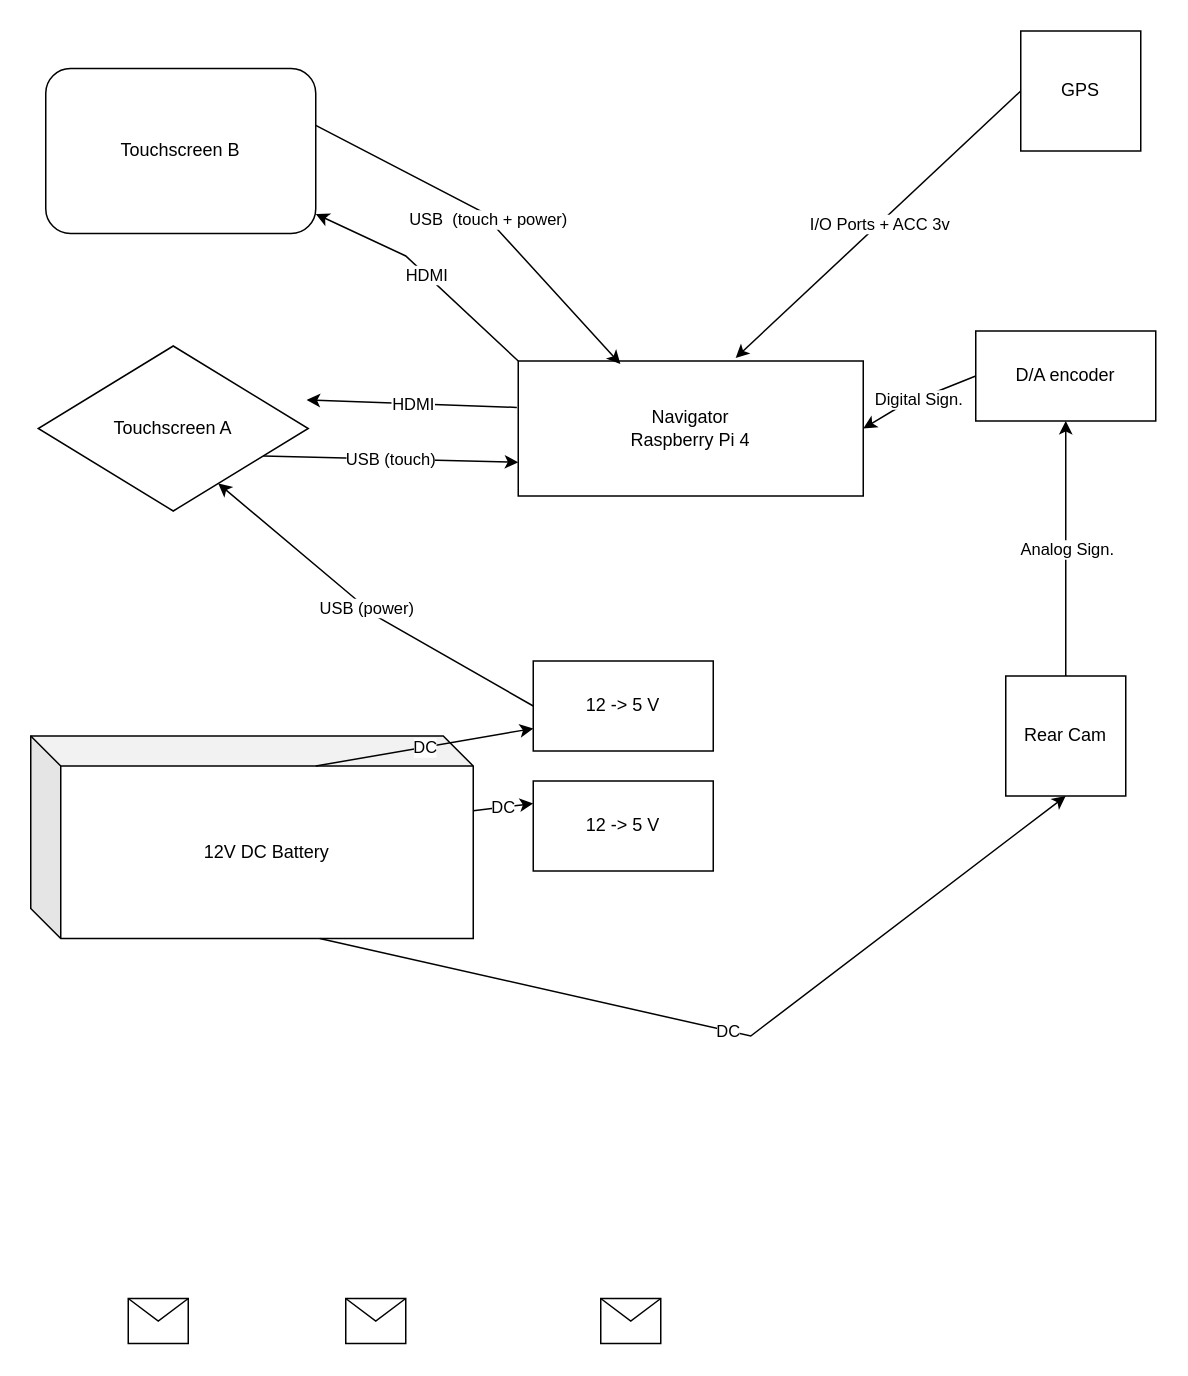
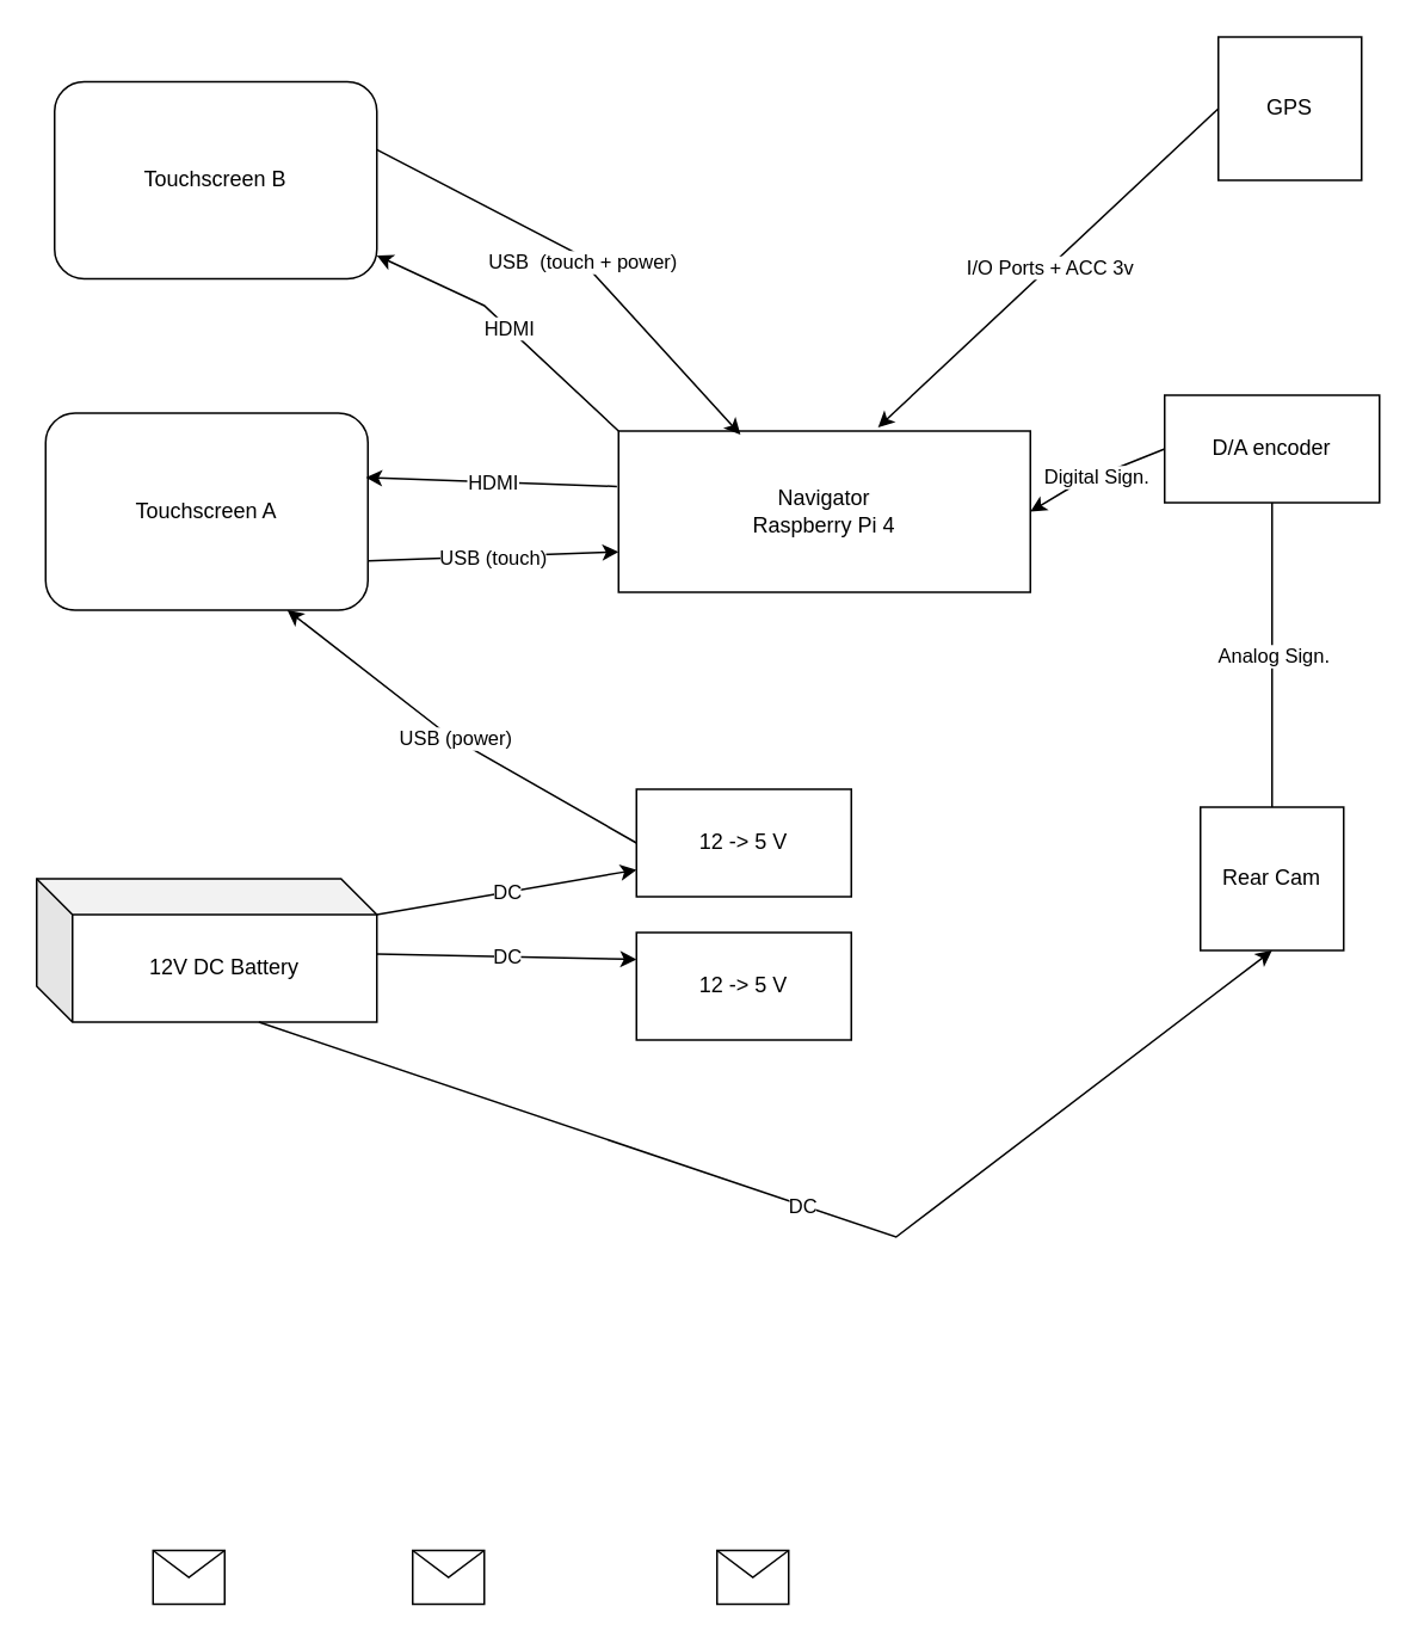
  <mxCell id="0" />
  <mxCell id="1" parent="0" />
  <mxCell id="2" value="" style="shape=message;whiteSpace=wrap;html=1;" parent="1" vertex="1"><mxGeometry x="230" y="865" width="40" height="30" as="geometry" /></mxCell>
  <mxCell id="3" value="" style="shape=message;whiteSpace=wrap;html=1;" parent="1" vertex="1"><mxGeometry x="400" y="865" width="40" height="30" as="geometry" /></mxCell>
  <mxCell id="4" value="" style="shape=message;whiteSpace=wrap;html=1;" parent="1" vertex="1"><mxGeometry x="85" y="865" width="40" height="30" as="geometry" /></mxCell>
  <mxCell id="5" value="&lt;div&gt;Navigator&lt;/div&gt;&lt;div&gt;Raspberry Pi 4&lt;br&gt;&lt;/div&gt;" style="rounded=0;whiteSpace=wrap;html=1;" vertex="1" parent="1"><mxGeometry x="345" y="240" width="230" height="90" as="geometry" /></mxCell>
- <mxCell id="6" value="Touchscreen A" style="rhombus;whiteSpace=wrap;html=1;" vertex="1" parent="1"><mxGeometry x="25" y="230" width="180" height="110" as="geometry" /></mxCell>
+ <mxCell id="6" value="Touchscreen A" style="rounded=1;whiteSpace=wrap;html=1;" vertex="1" parent="1"><mxGeometry x="25" y="230" width="180" height="110" as="geometry" /></mxCell>
  <mxCell id="7" value="Touchscreen B" style="rounded=1;whiteSpace=wrap;html=1;" vertex="1" parent="1"><mxGeometry x="30" y="45" width="180" height="110" as="geometry" /></mxCell>
  <mxCell id="8" value="&lt;div&gt;Rear Cam&lt;/div&gt;" style="whiteSpace=wrap;html=1;aspect=fixed;" vertex="1" parent="1"><mxGeometry x="670" y="450" width="80" height="80" as="geometry" /></mxCell>
  <mxCell id="9" value="GPS" style="whiteSpace=wrap;html=1;aspect=fixed;" vertex="1" parent="1"><mxGeometry x="680" y="20" width="80" height="80" as="geometry" /></mxCell>
  <mxCell id="10" value="D/A encoder" style="rounded=0;whiteSpace=wrap;html=1;" vertex="1" parent="1"><mxGeometry x="650" y="220" width="120" height="60" as="geometry" /></mxCell>
- <mxCell id="11" value="12V DC Battery" style="shape=cube;whiteSpace=wrap;html=1;boundedLbl=1;backgroundOutline=1;darkOpacity=0.05;darkOpacity2=0.1;" vertex="1" parent="1"><mxGeometry x="20" y="490" width="295" height="135" as="geometry" /></mxCell>
+ <mxCell id="11" value="12V DC Battery" style="shape=cube;whiteSpace=wrap;html=1;boundedLbl=1;backgroundOutline=1;darkOpacity=0.05;darkOpacity2=0.1;" vertex="1" parent="1"><mxGeometry x="20" y="490" width="190" height="80" as="geometry" /></mxCell>
  <mxCell id="12" value="12 -&amp;gt; 5 V" style="rounded=0;whiteSpace=wrap;html=1;" vertex="1" parent="1"><mxGeometry x="355" y="440" width="120" height="60" as="geometry" /></mxCell>
  <mxCell id="13" value="12 -&amp;gt; 5 V" style="rounded=0;whiteSpace=wrap;html=1;" vertex="1" parent="1"><mxGeometry x="355" y="520" width="120" height="60" as="geometry" /></mxCell>
- <mxCell id="14" value="" style="endArrow=classic;html=1;rounded=0;exitX=0.5;exitY=0;exitDx=0;exitDy=0;entryX=0.5;entryY=1;entryDx=0;entryDy=0;" edge="1" parent="1" source="8" target="10"><mxGeometry relative="1" as="geometry"><mxPoint x="380" y="380" as="sourcePoint" /><mxPoint x="480" y="380" as="targetPoint" /><Array as="points" /></mxGeometry></mxCell>
+ <mxCell id="14" value="" style="endArrow=none;html=1;rounded=0;exitX=0.5;exitY=0;exitDx=0;exitDy=0;entryX=0.5;entryY=1;entryDx=0;entryDy=0;" edge="1" parent="1" source="8" target="10"><mxGeometry relative="1" as="geometry"><mxPoint x="380" y="380" as="sourcePoint" /><mxPoint x="480" y="380" as="targetPoint" /><Array as="points" /></mxGeometry></mxCell>
  <mxCell id="15" value="Analog Sign." style="edgeLabel;resizable=0;html=1;align=center;verticalAlign=middle;" connectable="0" vertex="1" parent="14"><mxGeometry relative="1" as="geometry" /></mxCell>
  <mxCell id="16" value="" style="endArrow=classic;html=1;rounded=0;exitX=0;exitY=0.5;exitDx=0;exitDy=0;entryX=1;entryY=0.5;entryDx=0;entryDy=0;" edge="1" parent="1" source="10" target="5"><mxGeometry relative="1" as="geometry"><mxPoint x="720" y="390" as="sourcePoint" /><mxPoint x="720" y="290" as="targetPoint" /><Array as="points"><mxPoint x="600" y="270" /></Array></mxGeometry></mxCell>
  <mxCell id="17" value="Digital Sign." style="edgeLabel;resizable=0;html=1;align=center;verticalAlign=middle;" connectable="0" vertex="1" parent="16"><mxGeometry relative="1" as="geometry" /></mxCell>
  <mxCell id="18" value="" style="endArrow=classic;html=1;rounded=0;exitX=0;exitY=0.5;exitDx=0;exitDy=0;entryX=0.63;entryY=-0.022;entryDx=0;entryDy=0;entryPerimeter=0;" edge="1" parent="1" source="9" target="5"><mxGeometry relative="1" as="geometry"><mxPoint x="660" y="260" as="sourcePoint" /><mxPoint x="545" y="305" as="targetPoint" /><Array as="points" /></mxGeometry></mxCell>
  <mxCell id="19" value="&lt;div&gt;I/O Ports + ACC 3v&lt;/div&gt;" style="edgeLabel;resizable=0;html=1;align=center;verticalAlign=middle;" connectable="0" vertex="1" parent="18"><mxGeometry relative="1" as="geometry" /></mxCell>
  <mxCell id="20" value="" style="endArrow=classic;html=1;rounded=0;entryX=0.296;entryY=0.022;entryDx=0;entryDy=0;entryPerimeter=0;exitX=1;exitY=0.345;exitDx=0;exitDy=0;exitPerimeter=0;" edge="1" parent="1" source="7" target="5"><mxGeometry relative="1" as="geometry"><mxPoint x="220" y="80" as="sourcePoint" /><mxPoint x="459.9" y="258.02" as="targetPoint" /><Array as="points"><mxPoint x="320" y="140" /></Array></mxGeometry></mxCell>
  <mxCell id="21" value="USB&amp;nbsp; (touch + power)" style="edgeLabel;resizable=0;html=1;align=center;verticalAlign=middle;" connectable="0" vertex="1" parent="20"><mxGeometry relative="1" as="geometry" /></mxCell>
  <mxCell id="22" value="" style="endArrow=classic;html=1;rounded=0;exitX=0;exitY=0;exitDx=0;exitDy=0;" edge="1" parent="1" source="5" target="7"><mxGeometry relative="1" as="geometry"><mxPoint x="220" y="92.95" as="sourcePoint" /><mxPoint x="383.08" y="261.98" as="targetPoint" /><Array as="points"><mxPoint x="270" y="170" /></Array></mxGeometry></mxCell>
  <mxCell id="23" value="&lt;div&gt;HDMI&lt;/div&gt;" style="edgeLabel;resizable=0;html=1;align=center;verticalAlign=middle;" connectable="0" vertex="1" parent="22"><mxGeometry relative="1" as="geometry" /></mxCell>
  <mxCell id="24" value="" style="endArrow=classic;html=1;rounded=0;exitX=-0.004;exitY=0.344;exitDx=0;exitDy=0;entryX=0.994;entryY=0.327;entryDx=0;entryDy=0;entryPerimeter=0;exitPerimeter=0;" edge="1" parent="1" source="5" target="6"><mxGeometry relative="1" as="geometry"><mxPoint x="315" y="260" as="sourcePoint" /><mxPoint x="220" y="152" as="targetPoint" /><Array as="points" /></mxGeometry></mxCell>
  <mxCell id="25" value="&lt;div&gt;HDMI&lt;/div&gt;" style="edgeLabel;resizable=0;html=1;align=center;verticalAlign=middle;" connectable="0" vertex="1" parent="24"><mxGeometry relative="1" as="geometry" /></mxCell>
  <mxCell id="26" value="" style="endArrow=classic;html=1;rounded=0;entryX=0;entryY=0.75;entryDx=0;entryDy=0;exitX=1;exitY=0.75;exitDx=0;exitDy=0;" edge="1" parent="1" source="6" target="5"><mxGeometry relative="1" as="geometry"><mxPoint x="131.92" y="460" as="sourcePoint" /><mxPoint x="305" y="401.98" as="targetPoint" /><Array as="points" /></mxGeometry></mxCell>
  <mxCell id="27" value="USB (touch)" style="edgeLabel;resizable=0;html=1;align=center;verticalAlign=middle;" connectable="0" vertex="1" parent="26"><mxGeometry relative="1" as="geometry" /></mxCell>
  <mxCell id="28" value="" style="endArrow=classic;html=1;rounded=0;entryX=0.75;entryY=1;entryDx=0;entryDy=0;exitX=0;exitY=0.5;exitDx=0;exitDy=0;" edge="1" parent="1" source="12" target="6"><mxGeometry relative="1" as="geometry"><mxPoint x="220" y="92.95" as="sourcePoint" /><mxPoint x="383.08" y="261.98" as="targetPoint" /><Array as="points"><mxPoint x="250" y="410" /></Array></mxGeometry></mxCell>
  <mxCell id="29" value="USB (power)" style="edgeLabel;resizable=0;html=1;align=center;verticalAlign=middle;" connectable="0" vertex="1" parent="28"><mxGeometry relative="1" as="geometry" /></mxCell>
  <mxCell id="30" value="" style="endArrow=classic;html=1;rounded=0;entryX=0;entryY=0.75;entryDx=0;entryDy=0;exitX=0;exitY=0;exitDx=190;exitDy=20;exitPerimeter=0;" edge="1" parent="1" source="11" target="12"><mxGeometry relative="1" as="geometry"><mxPoint x="365" y="480" as="sourcePoint" /><mxPoint x="170" y="350" as="targetPoint" /><Array as="points" /></mxGeometry></mxCell>
  <mxCell id="31" value="DC" style="edgeLabel;resizable=0;html=1;align=center;verticalAlign=middle;" connectable="0" vertex="1" parent="30"><mxGeometry relative="1" as="geometry" /></mxCell>
  <mxCell id="32" value="" style="endArrow=classic;html=1;rounded=0;entryX=0;entryY=0.25;entryDx=0;entryDy=0;" edge="1" parent="1" source="11" target="13"><mxGeometry relative="1" as="geometry"><mxPoint x="220" y="528" as="sourcePoint" /><mxPoint x="365" y="495" as="targetPoint" /><Array as="points" /></mxGeometry></mxCell>
  <mxCell id="33" value="DC" style="edgeLabel;resizable=0;html=1;align=center;verticalAlign=middle;" connectable="0" vertex="1" parent="32"><mxGeometry relative="1" as="geometry" /></mxCell>
  <mxCell id="34" value="" style="endArrow=classic;html=1;rounded=0;entryX=0.5;entryY=1;entryDx=0;entryDy=0;exitX=0.653;exitY=1;exitDx=0;exitDy=0;exitPerimeter=0;" edge="1" parent="1" source="11" target="8"><mxGeometry relative="1" as="geometry"><mxPoint x="220" y="541.979" as="sourcePoint" /><mxPoint x="365" y="545" as="targetPoint" /><Array as="points"><mxPoint x="500" y="690" /></Array></mxGeometry></mxCell>
  <mxCell id="35" value="DC" style="edgeLabel;resizable=0;html=1;align=center;verticalAlign=middle;" connectable="0" vertex="1" parent="34"><mxGeometry relative="1" as="geometry" /></mxCell>
